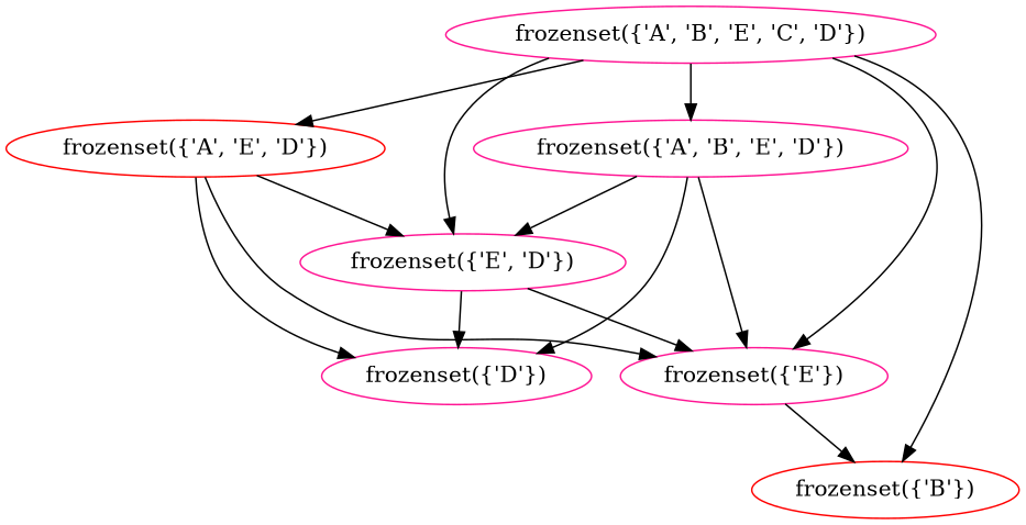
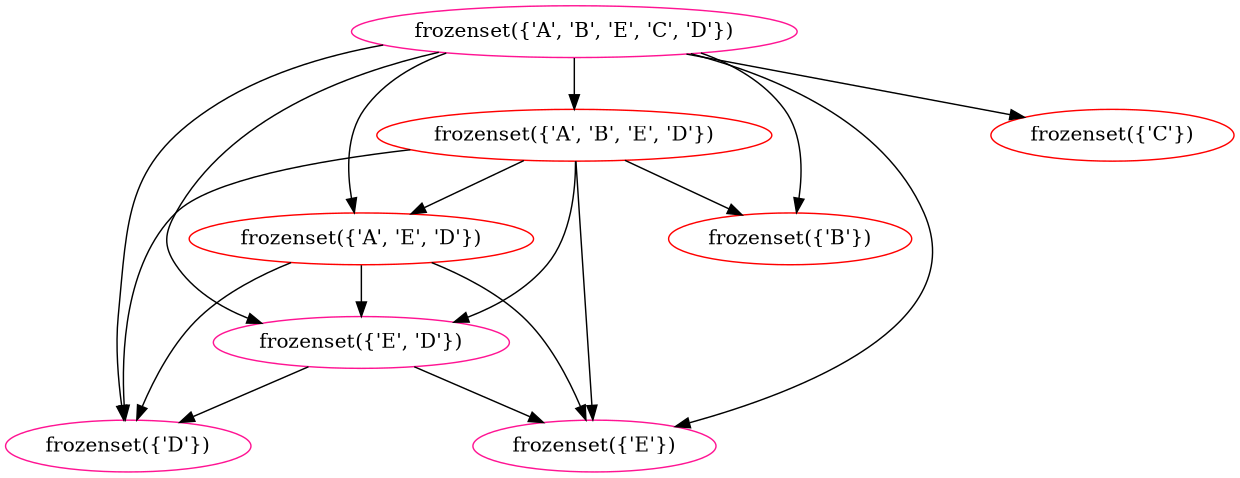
  strict digraph {
    node [color=deeppink]
    "frozenset({'E', 'D'})"
    "frozenset({'E'})"
    "frozenset({'D'})"
-   "frozenset({'A', 'B', 'E', 'D'})"
+   "frozenset({'A', 'B', 'E', 'D'})" [color=red]
    "frozenset({'A', 'E', 'D'})" [color=red]
    "frozenset({'B'})" [color=red]
    "frozenset({'A', 'B', 'E', 'C', 'D'})"
+   "frozenset({'C'})" [color=red]
    "frozenset({'E', 'D'})" -> "frozenset({'E'})"
    "frozenset({'E', 'D'})" -> "frozenset({'D'})"
    "frozenset({'A', 'B', 'E', 'D'})" -> "frozenset({'E', 'D'})"
    "frozenset({'A', 'B', 'E', 'D'})" -> "frozenset({'E'})"
    "frozenset({'A', 'B', 'E', 'D'})" -> "frozenset({'D'})"
-   "frozenset({'E'})" -> "frozenset({'B'})"
+   "frozenset({'A', 'B', 'E', 'D'})" -> "frozenset({'A', 'E', 'D'})"
+   "frozenset({'A', 'B', 'E', 'D'})" -> "frozenset({'B'})"
    "frozenset({'A', 'E', 'D'})" -> "frozenset({'E', 'D'})"
    "frozenset({'A', 'E', 'D'})" -> "frozenset({'E'})"
    "frozenset({'A', 'E', 'D'})" -> "frozenset({'D'})"
    "frozenset({'A', 'B', 'E', 'C', 'D'})" -> "frozenset({'E', 'D'})"
    "frozenset({'A', 'B', 'E', 'C', 'D'})" -> "frozenset({'E'})"
+   "frozenset({'A', 'B', 'E', 'C', 'D'})" -> "frozenset({'D'})"
    "frozenset({'A', 'B', 'E', 'C', 'D'})" -> "frozenset({'A', 'B', 'E', 'D'})"
    "frozenset({'A', 'B', 'E', 'C', 'D'})" -> "frozenset({'A', 'E', 'D'})"
    "frozenset({'A', 'B', 'E', 'C', 'D'})" -> "frozenset({'B'})"
+   "frozenset({'A', 'B', 'E', 'C', 'D'})" -> "frozenset({'C'})"
  }
